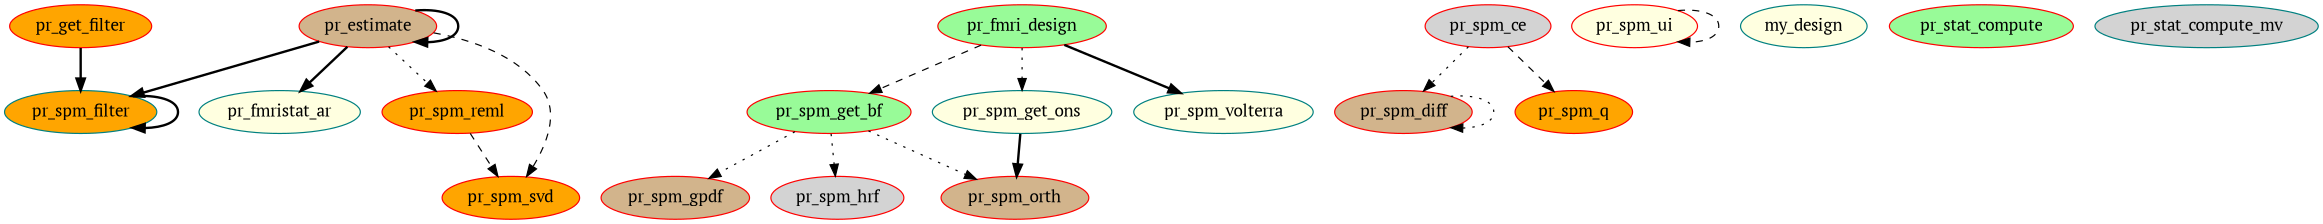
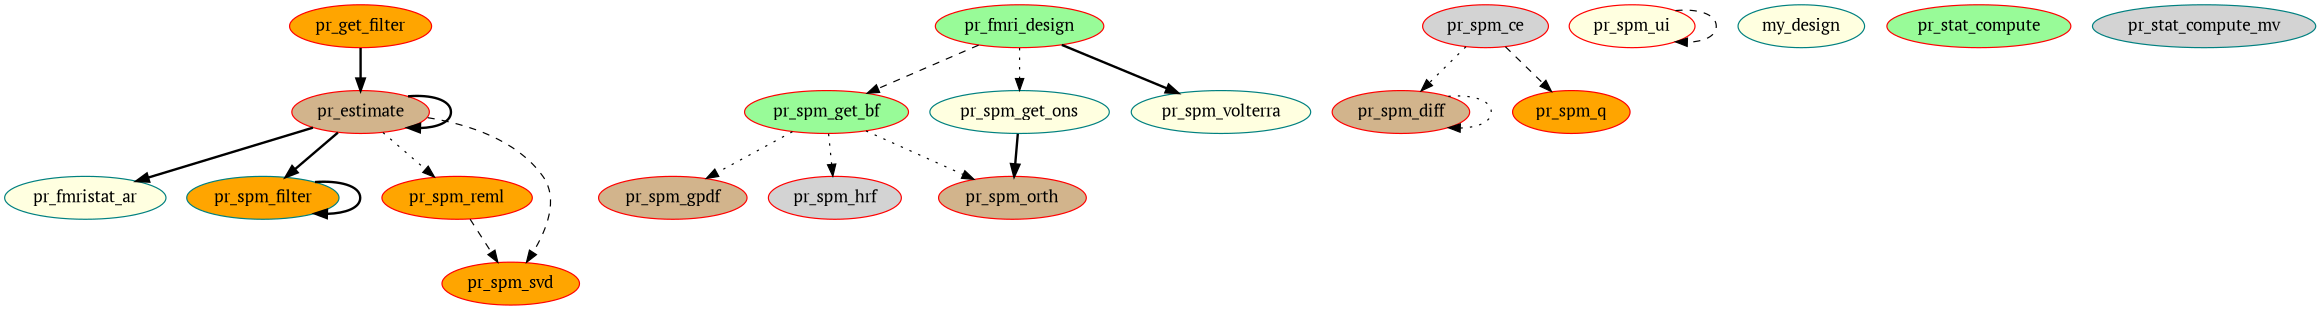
  digraph {
    fontname="PT Serif"
    node [color=red fillcolor=lightyellow fontname="PT Serif" style=filled]
    edge [fontname="PT Serif" style=bold]
    pr_estimate [fillcolor=tan]
    pr_fmristat_ar [color=teal]
    pr_spm_filter [color=teal fillcolor=orange]
    pr_spm_reml [fillcolor=orange]
    pr_spm_svd [fillcolor=orange]
    pr_fmri_design [fillcolor=palegreen]
    pr_spm_get_bf [fillcolor=palegreen]
    pr_spm_get_ons [color=teal]
    pr_spm_volterra [color=teal]
    pr_spm_gpdf [fillcolor=tan]
    pr_spm_hrf [fillcolor=lightgrey]
    pr_spm_orth [fillcolor=tan]
    pr_get_filter [fillcolor=orange]
    pr_spm_ce [fillcolor=lightgrey]
    pr_spm_diff [fillcolor=tan]
    pr_spm_q [fillcolor=orange]
    pr_spm_ui
    my_design [color=teal]
    pr_stat_compute [fillcolor=palegreen]
    pr_stat_compute_mv [color=teal fillcolor=lightgrey]
    pr_estimate -> pr_estimate
    pr_estimate -> pr_fmristat_ar
    pr_estimate -> pr_spm_filter
    pr_estimate -> pr_spm_reml [style=dotted]
    pr_estimate -> pr_spm_svd [style=dashed]
    pr_spm_filter -> pr_spm_filter
    pr_spm_reml -> pr_spm_svd [style=dashed]
    pr_fmri_design -> pr_spm_get_bf [style=dashed]
    pr_fmri_design -> pr_spm_get_ons [style=dotted]
    pr_fmri_design -> pr_spm_volterra
    pr_spm_get_bf -> pr_spm_gpdf [style=dotted]
    pr_spm_get_bf -> pr_spm_hrf [style=dotted]
    pr_spm_get_bf -> pr_spm_orth [style=dotted]
    pr_spm_get_ons -> pr_spm_orth
-   pr_get_filter -> pr_spm_filter
+   pr_get_filter -> pr_estimate
    pr_spm_ce -> pr_spm_diff [style=dotted]
    pr_spm_ce -> pr_spm_q [style=dashed]
    pr_spm_diff -> pr_spm_diff [style=dotted]
    pr_spm_ui -> pr_spm_ui [style=dashed]
  }
